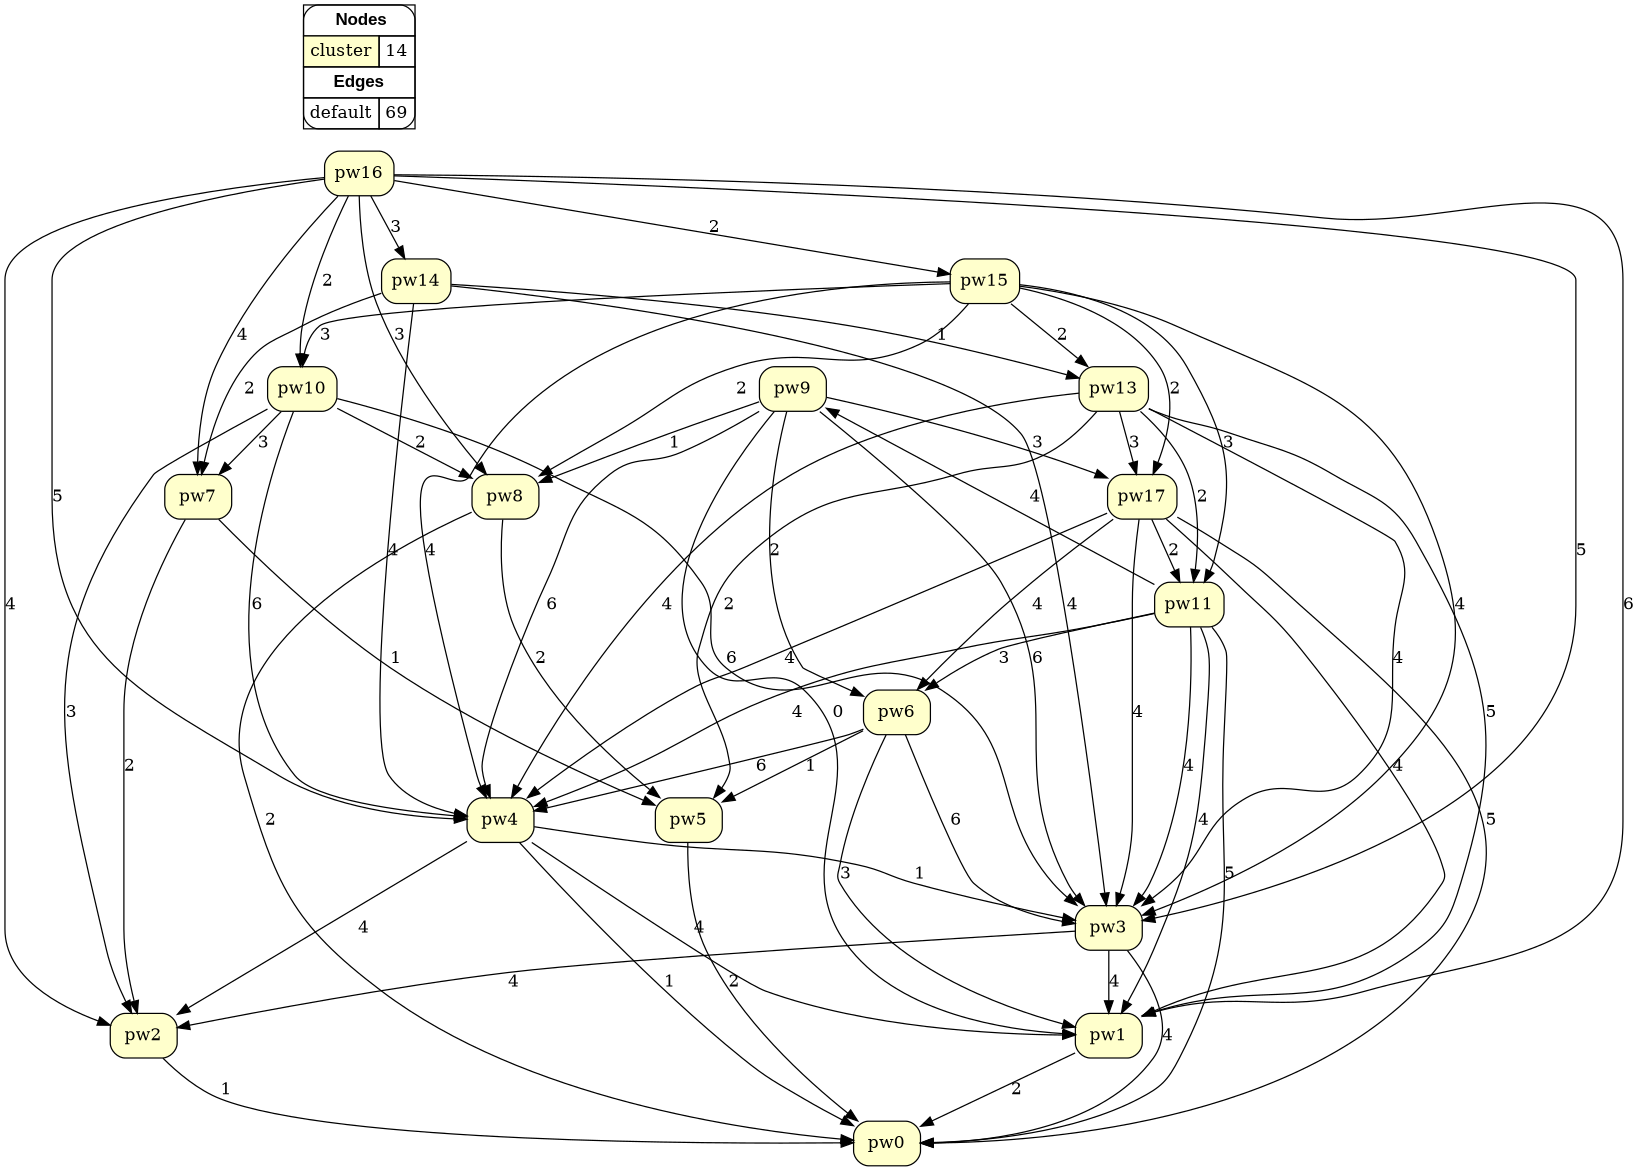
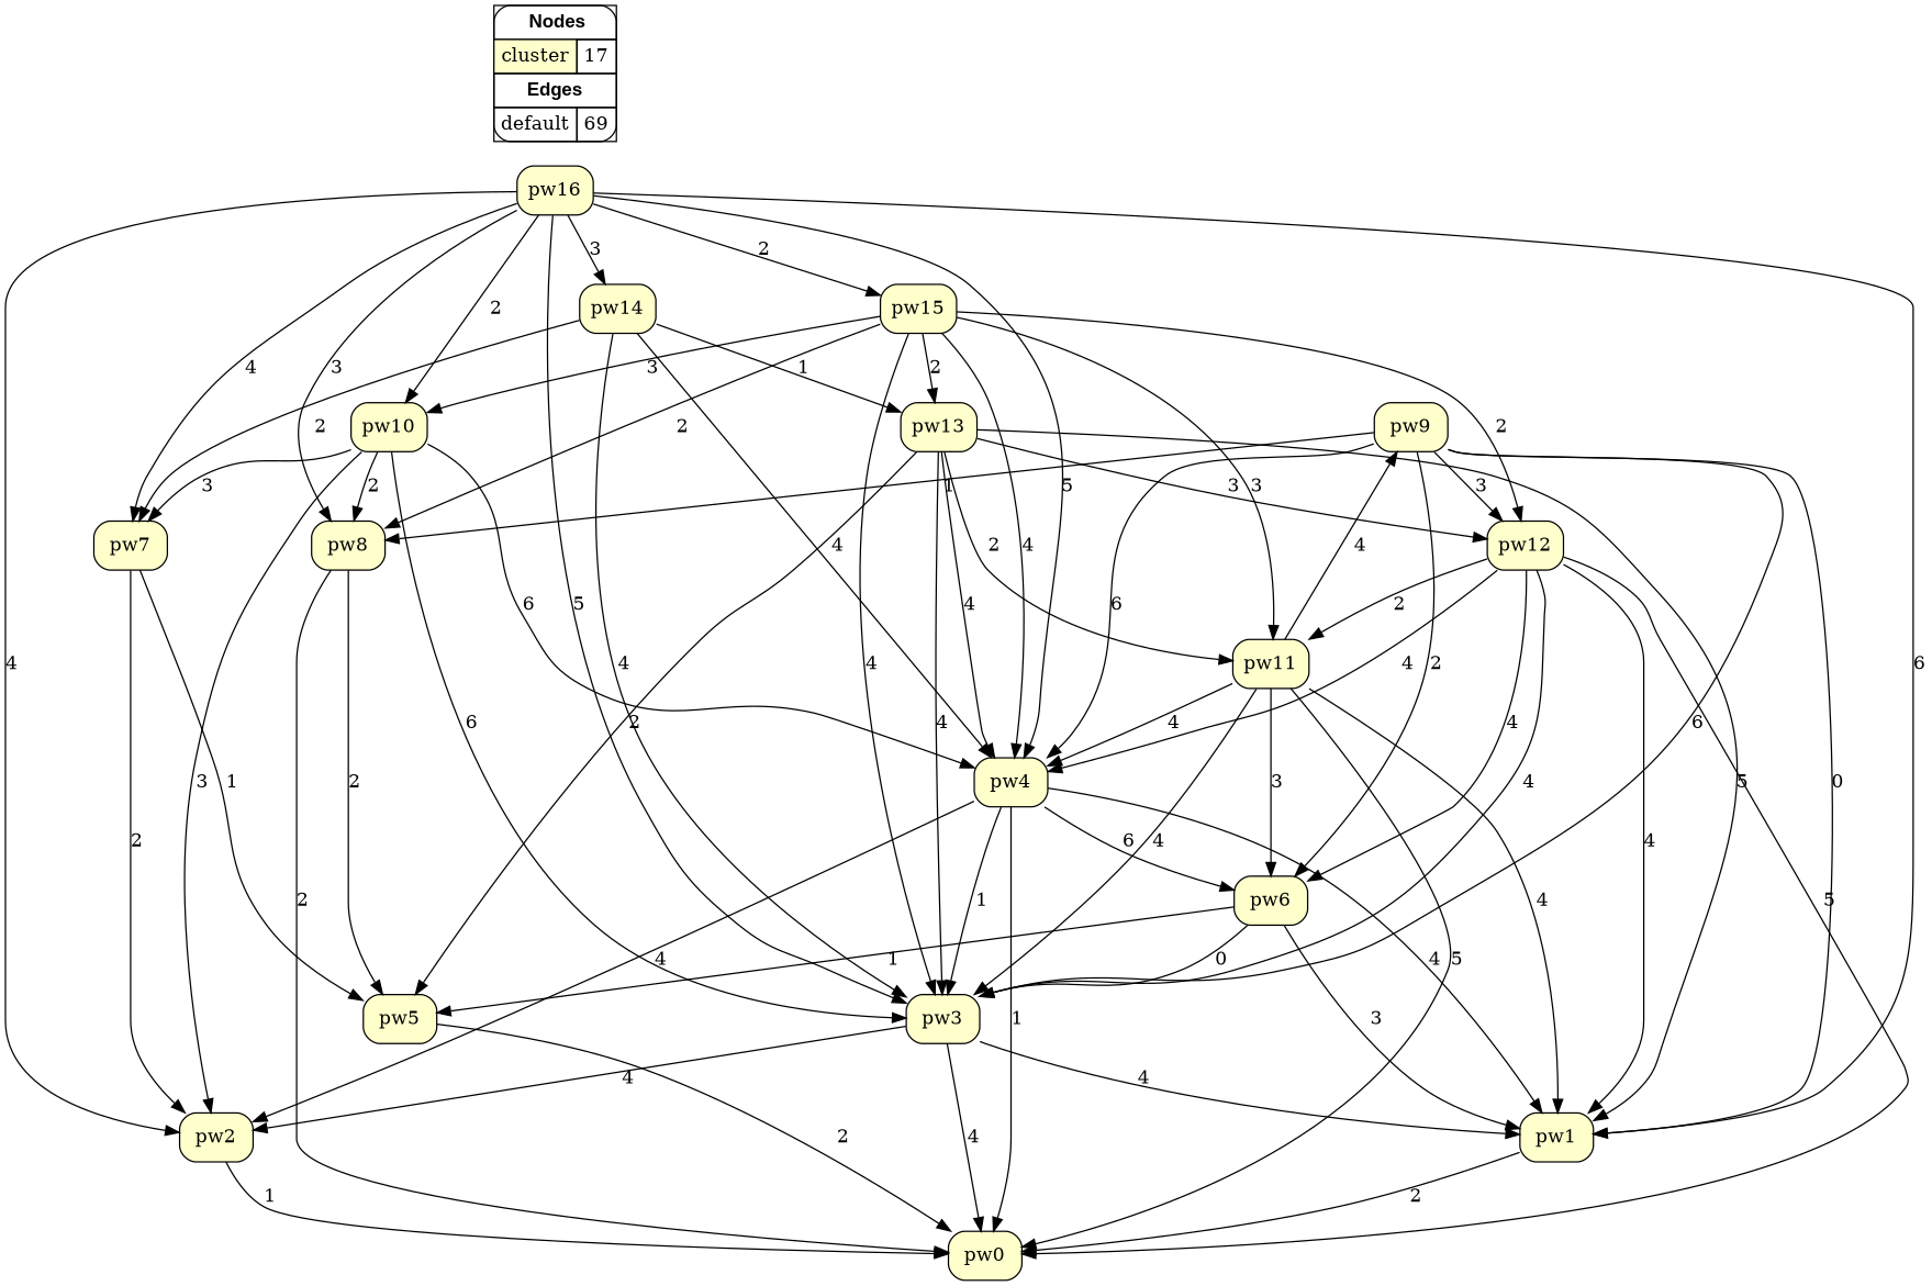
  digraph {
    rankdir=TB
    node [fillcolor="#FFFFCC" shape=box style="filled, rounded"]
    edge [color="#000000" constraint=true penwidth=1 style=solid]
-   n1 [fillcolor=white label=<   <TABLE BORDER="0" CELLBORDER="1" CELLSPACING="0" CELLPADDING="4">  <TR> <TD COLSPAN="2"><font face="Arial Black"> Nodes</font></TD> </TR>  <TR>   <TD bgcolor="#FFFFCC">cluster</TD>   <TD>14</TD>   </TR>  <TR> <TD COLSPAN="2"><font face = "Arial Black"> Edges </font></TD> </TR>  <TR>   <TD><font color ="#000000">default</font></TD>   <TD>69</TD>   </TR>  </TABLE>   > margin=0]
+   n1 [fillcolor=white label=<   <TABLE BORDER="0" CELLBORDER="1" CELLSPACING="0" CELLPADDING="4">  <TR> <TD COLSPAN="2"><font face="Arial Black"> Nodes</font></TD> </TR>  <TR>   <TD bgcolor="#FFFFCC">cluster</TD>   <TD>17</TD>   </TR>  <TR> <TD COLSPAN="2"><font face = "Arial Black"> Edges </font></TD> </TR>  <TR>   <TD><font color ="#000000">default</font></TD>   <TD>69</TD>   </TR>  </TABLE>   > margin=0]
    pw2
    pw0
    pw3
    pw1
    pw7
    pw5
    pw4
    pw8
    pw9
    pw6
-   pw12 [label=pw17]
+   pw12
    pw10
    pw11
    pw13
    pw14
    pw15
    pw16
    subgraph sub_1 {
      rank=source
      n1
    }
    pw2 -> pw0 [label=1]
    pw3 -> pw2 [label=4]
    pw3 -> pw0 [label=4]
    pw3 -> pw1 [label=4]
    pw1 -> pw0 [label=2]
    pw7 -> pw2 [label=2]
    pw7 -> pw5 [label=1]
    pw5 -> pw0 [label=2]
    pw4 -> pw2 [label=4]
    pw4 -> pw0 [label=1]
    pw4 -> pw3 [label=1]
    pw4 -> pw1 [label=4]
    pw8 -> pw0 [label=2]
    pw8 -> pw5 [label=2]
    pw9 -> pw3 [label=6]
    pw9 -> pw1 [label=0]
    pw9 -> pw4 [label=6]
    pw9 -> pw8 [label=1]
    pw9 -> pw6 [label=2]
    pw9 -> pw12 [label=3]
-   pw6 -> pw3 [label=6]
+   pw6 -> pw3 [label=0]
    pw6 -> pw1 [label=3]
    pw6 -> pw5 [label=1]
-   pw6 -> pw4 [label=6]
+   pw4 -> pw6 [label=6]
    pw12 -> pw0 [label=5]
    pw12 -> pw3 [label=4]
    pw12 -> pw1 [label=4]
    pw12 -> pw4 [label=4]
    pw12 -> pw6 [label=4]
    pw12 -> pw11 [label=2]
    pw10 -> pw2 [label=3]
    pw10 -> pw3 [label=6]
    pw10 -> pw7 [label=3]
    pw10 -> pw4 [label=6]
    pw10 -> pw8 [label=2]
    pw11 -> pw0 [label=5]
    pw11 -> pw3 [label=4]
    pw11 -> pw1 [label=4]
    pw11 -> pw4 [label=4]
    pw11 -> pw9 [label=4]
    pw11 -> pw6 [label=3]
    pw13 -> pw3 [label=4]
    pw13 -> pw1 [label=5]
    pw13 -> pw5 [label=2]
    pw13 -> pw4 [label=4]
    pw13 -> pw12 [label=3]
    pw13 -> pw11 [label=2]
    pw14 -> pw3 [label=4]
    pw14 -> pw7 [label=2]
    pw14 -> pw4 [label=4]
    pw14 -> pw13 [label=1]
    pw15 -> pw3 [label=4]
    pw15 -> pw4 [label=4]
    pw15 -> pw8 [label=2]
    pw15 -> pw12 [label=2]
    pw15 -> pw10 [label=3]
    pw15 -> pw11 [label=3]
    pw15 -> pw13 [label=2]
    pw16 -> pw2 [label=4]
    pw16 -> pw3 [label=5]
    pw16 -> pw1 [label=6]
    pw16 -> pw7 [label=4]
    pw16 -> pw4 [label=5]
    pw16 -> pw8 [label=3]
    pw16 -> pw10 [label=2]
    pw16 -> pw14 [label=3]
    pw16 -> pw15 [label=2]
  }
